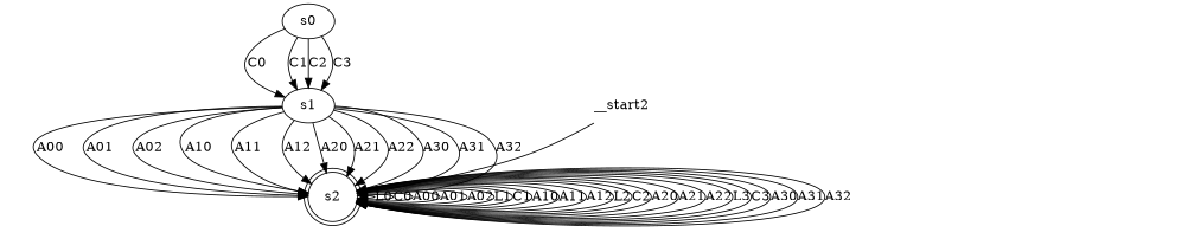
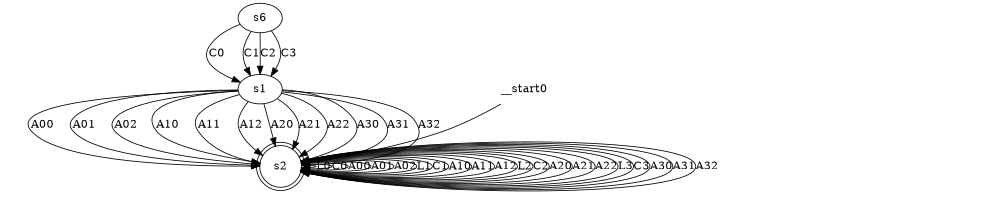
  digraph {
-   n1 [label=s0]
+   n1 [label=s6]
    n2 [label=s1]
    n3 [label=s2 shape=doublecircle]
-   __start0 [shape=none label=__start2]
+   __start0 [shape=none]
    n1 -> n2 [label=C0]
    n1 -> n2 [label=C1]
    n1 -> n2 [label=C2]
    n1 -> n2 [label=C3]
    n2 -> n3 [label=A00]
    n2 -> n3 [label=A01]
    n2 -> n3 [label=A02]
    n2 -> n3 [label=A10]
    n2 -> n3 [label=A11]
    n2 -> n3 [label=A12]
    n2 -> n3 [label=A20]
    n2 -> n3 [label=A21]
    n2 -> n3 [label=A22]
    n2 -> n3 [label=A30]
    n2 -> n3 [label=A31]
    n2 -> n3 [label=A32]
    n3 -> n3 [label=L0]
    n3 -> n3 [label=C0]
    n3 -> n3 [label=A00]
    n3 -> n3 [label=A01]
    n3 -> n3 [label=A02]
    n3 -> n3 [label=L1]
    n3 -> n3 [label=C1]
    n3 -> n3 [label=A10]
    n3 -> n3 [label=A11]
    n3 -> n3 [label=A12]
    n3 -> n3 [label=L2]
    n3 -> n3 [label=C2]
    n3 -> n3 [label=A20]
    n3 -> n3 [label=A21]
    n3 -> n3 [label=A22]
    n3 -> n3 [label=L3]
    n3 -> n3 [label=C3]
    n3 -> n3 [label=A30]
    n3 -> n3 [label=A31]
    n3 -> n3 [label=A32]
    __start0 -> n3
  }
